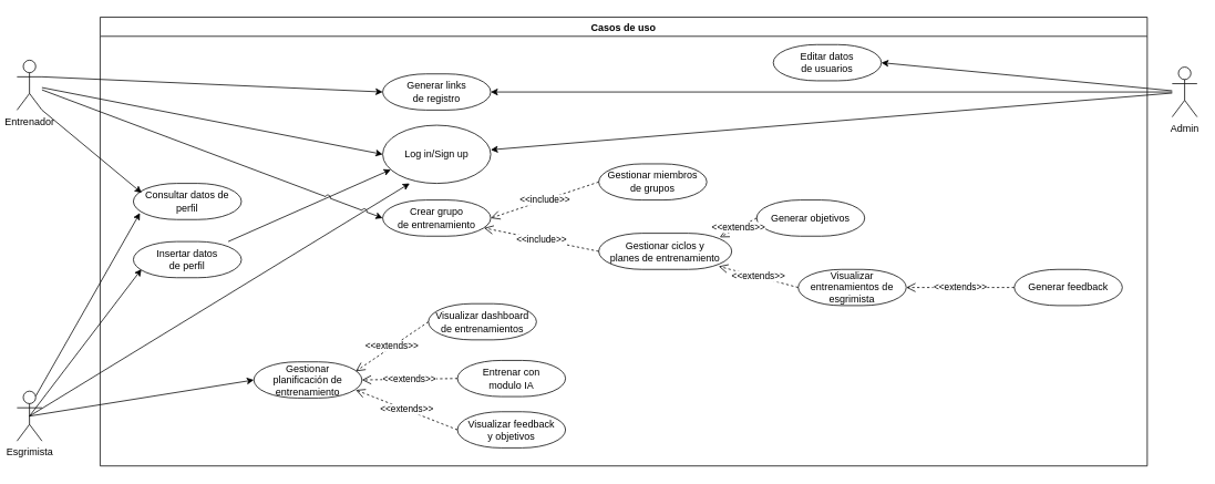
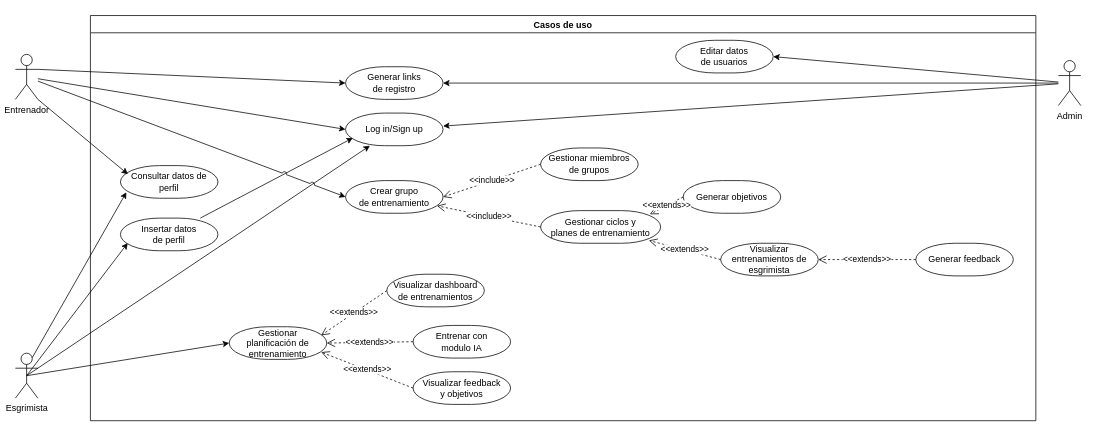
  <mxCell id="0" />
  <mxCell id="1" parent="0" />
  <mxCell id="2" value="Casos de uso" style="swimlane;fillStyle=solid;swimlaneFillColor=default;" vertex="1" parent="1"><mxGeometry x="120" y="20" width="1260" height="540" as="geometry"><mxRectangle x="105" y="130" width="100" height="30" as="alternateBounds" /></mxGeometry></mxCell>
- <mxCell id="3" value="Log in/Sign up" style="rounded=1;whiteSpace=wrap;html=1;perimeterSpacing=0;arcSize=120;" vertex="1" parent="2"><mxGeometry x="340" y="130" width="130" height="70" as="geometry" /></mxCell>
- <mxCell id="4" value="Editar datos&lt;br&gt;de usuarios" style="rounded=1;whiteSpace=wrap;html=1;perimeterSpacing=0;arcSize=120;" vertex="1" parent="2"><mxGeometry x="810" y="33" width="130" height="43.5" as="geometry" /></mxCell>
+ <mxCell id="3" value="Log in/Sign up" style="rounded=1;whiteSpace=wrap;html=1;perimeterSpacing=0;arcSize=120;" vertex="1" parent="2"><mxGeometry x="340" y="130" width="130" height="43.5" as="geometry" /></mxCell>
+ <mxCell id="4" value="Editar datos&lt;br&gt;de usuarios" style="rounded=1;whiteSpace=wrap;html=1;perimeterSpacing=0;arcSize=120;" vertex="1" parent="2"><mxGeometry x="780" y="33" width="130" height="43.5" as="geometry" /></mxCell>
  <mxCell id="5" value="Generar links&lt;br&gt;de registro" style="rounded=1;whiteSpace=wrap;html=1;perimeterSpacing=0;arcSize=120;" vertex="1" parent="2"><mxGeometry x="340" y="68.25" width="130" height="43.5" as="geometry" /></mxCell>
  <mxCell id="6" value="Crear grupo&lt;br&gt;de entrenamiento" style="rounded=1;whiteSpace=wrap;html=1;perimeterSpacing=0;arcSize=120;" vertex="1" parent="2"><mxGeometry x="340" y="220" width="130" height="43.5" as="geometry" /></mxCell>
  <mxCell id="7" value="Gestionar miembros&lt;br&gt;de grupos" style="rounded=1;whiteSpace=wrap;html=1;perimeterSpacing=0;arcSize=120;" vertex="1" parent="2"><mxGeometry x="600" y="176.5" width="130" height="43.5" as="geometry" /></mxCell>
  <mxCell id="8" value="Gestionar ciclos y &lt;br&gt;planes de entrenamiento" style="rounded=1;whiteSpace=wrap;html=1;perimeterSpacing=0;arcSize=120;" vertex="1" parent="2"><mxGeometry x="600" y="260" width="160" height="43.5" as="geometry" /></mxCell>
  <mxCell id="9" value="Consultar datos de perfil" style="rounded=1;whiteSpace=wrap;html=1;perimeterSpacing=0;arcSize=120;" vertex="1" parent="2"><mxGeometry x="40" y="200" width="130" height="43.5" as="geometry" /></mxCell>
  <mxCell id="10" value="Gestionar &lt;br&gt;planificación de entrenamiento" style="rounded=1;whiteSpace=wrap;html=1;perimeterSpacing=0;arcSize=120;" vertex="1" parent="2"><mxGeometry x="185" y="414.75" width="130" height="43.5" as="geometry" /></mxCell>
  <mxCell id="11" value="Entrenar con&lt;br&gt;modulo IA" style="rounded=1;whiteSpace=wrap;html=1;perimeterSpacing=0;arcSize=120;" vertex="1" parent="2"><mxGeometry x="430" y="413" width="130" height="43.5" as="geometry" /></mxCell>
  <mxCell id="12" value="Visualizar dashboard&lt;br&gt;de entrenamientos" style="rounded=1;whiteSpace=wrap;html=1;perimeterSpacing=0;arcSize=120;" vertex="1" parent="2"><mxGeometry x="395" y="344.75" width="130" height="43.5" as="geometry" /></mxCell>
  <mxCell id="13" value="Visualizar feedback&lt;br&gt;y objetivos" style="rounded=1;whiteSpace=wrap;html=1;perimeterSpacing=0;arcSize=120;" vertex="1" parent="2"><mxGeometry x="430" y="474.75" width="130" height="43.5" as="geometry" /></mxCell>
  <mxCell id="14" value="Visualizar entrenamientos de&lt;br&gt;esgrimista" style="rounded=1;whiteSpace=wrap;html=1;perimeterSpacing=0;arcSize=120;" vertex="1" parent="2"><mxGeometry x="840" y="303.5" width="130" height="43.5" as="geometry" /></mxCell>
  <mxCell id="15" value="&amp;lt;&amp;lt;include&amp;gt;&amp;gt;" style="endArrow=open;endSize=9;endFill=0;html=1;rounded=0;dashed=1;entryX=1;entryY=0.5;entryDx=0;entryDy=0;exitX=0;exitY=0.5;exitDx=0;exitDy=0;" edge="1" parent="2" source="7" target="6"><mxGeometry width="160" relative="1" as="geometry"><mxPoint x="30" y="550" as="sourcePoint" /><mxPoint x="190" y="550" as="targetPoint" /></mxGeometry></mxCell>
  <mxCell id="16" value="&amp;lt;&amp;lt;include&amp;gt;&amp;gt;" style="endArrow=open;endSize=9;endFill=0;html=1;rounded=0;dashed=1;entryX=0.938;entryY=0.774;entryDx=0;entryDy=0;exitX=0;exitY=0.5;exitDx=0;exitDy=0;entryPerimeter=0;" edge="1" parent="2" source="8" target="6"><mxGeometry width="160" relative="1" as="geometry"><mxPoint x="450" y="326" as="sourcePoint" /><mxPoint x="320" y="372" as="targetPoint" /></mxGeometry></mxCell>
  <mxCell id="17" value="Generar objetivos" style="rounded=1;whiteSpace=wrap;html=1;perimeterSpacing=0;arcSize=120;" vertex="1" parent="2"><mxGeometry x="790" y="220" width="130" height="43.5" as="geometry" /></mxCell>
  <mxCell id="18" value="&amp;lt;&amp;lt;extends&amp;gt;&amp;gt;" style="endArrow=open;endSize=9;endFill=0;html=1;rounded=0;dashed=1;entryX=0.91;entryY=0.112;entryDx=0;entryDy=0;exitX=0;exitY=0.5;exitDx=0;exitDy=0;entryPerimeter=0;" edge="1" parent="2" source="17" target="8"><mxGeometry width="160" relative="1" as="geometry"><mxPoint x="500" y="540" as="sourcePoint" /><mxPoint x="660" y="540" as="targetPoint" /></mxGeometry></mxCell>
  <mxCell id="19" value="&amp;lt;&amp;lt;extends&amp;gt;&amp;gt;" style="endArrow=open;endSize=9;endFill=0;html=1;rounded=0;dashed=1;entryX=0.902;entryY=0.914;entryDx=0;entryDy=0;entryPerimeter=0;exitX=0;exitY=0.5;exitDx=0;exitDy=0;" edge="1" parent="2" source="14" target="8"><mxGeometry width="160" relative="1" as="geometry"><mxPoint x="30" y="520" as="sourcePoint" /><mxPoint x="190" y="520" as="targetPoint" /></mxGeometry></mxCell>
  <mxCell id="20" value="&amp;lt;&amp;lt;extends&amp;gt;&amp;gt;" style="endArrow=open;endSize=9;endFill=0;html=1;rounded=0;dashed=1;entryX=0.943;entryY=0.262;entryDx=0;entryDy=0;exitX=0;exitY=0.5;exitDx=0;exitDy=0;entryPerimeter=0;" edge="1" parent="2" source="12" target="10"><mxGeometry width="160" relative="1" as="geometry"><mxPoint x="-240" y="249" as="sourcePoint" /><mxPoint x="-40" y="250" as="targetPoint" /></mxGeometry></mxCell>
  <mxCell id="21" value="&amp;lt;&amp;lt;extends&amp;gt;&amp;gt;" style="endArrow=open;endSize=9;endFill=0;html=1;rounded=0;dashed=1;entryX=1;entryY=0.5;entryDx=0;entryDy=0;exitX=0;exitY=0.5;exitDx=0;exitDy=0;" edge="1" parent="2" source="11" target="10"><mxGeometry width="160" relative="1" as="geometry"><mxPoint x="-250" y="249" as="sourcePoint" /><mxPoint x="-40" y="250" as="targetPoint" /></mxGeometry></mxCell>
  <mxCell id="22" value="&amp;lt;&amp;lt;extends&amp;gt;&amp;gt;" style="endArrow=open;endSize=9;endFill=0;html=1;rounded=0;dashed=1;entryX=0.943;entryY=0.778;entryDx=0;entryDy=0;entryPerimeter=0;exitX=0;exitY=0.5;exitDx=0;exitDy=0;" edge="1" parent="2" source="13" target="10"><mxGeometry width="160" relative="1" as="geometry"><mxPoint x="-240" y="249" as="sourcePoint" /><mxPoint x="-40" y="250" as="targetPoint" /></mxGeometry></mxCell>
  <mxCell id="23" style="rounded=0;orthogonalLoop=1;jettySize=auto;html=1;jumpStyle=arc;jumpSize=6;" edge="1" parent="1" source="24" target="3"><mxGeometry relative="1" as="geometry" /></mxCell>
  <mxCell id="24" value="Admin" style="shape=umlActor;verticalLabelPosition=bottom;verticalAlign=top;html=1;outlineConnect=0;" vertex="1" parent="1"><mxGeometry x="1410" y="80" width="30" height="60" as="geometry" /></mxCell>
  <mxCell id="25" style="rounded=0;orthogonalLoop=1;jettySize=auto;html=1;jumpStyle=arc;jumpSize=6;entryX=0;entryY=0.5;entryDx=0;entryDy=0;" edge="1" parent="1" source="27" target="3"><mxGeometry relative="1" as="geometry" /></mxCell>
  <mxCell id="26" style="rounded=0;orthogonalLoop=1;jettySize=auto;html=1;exitX=1;exitY=1;exitDx=0;exitDy=0;exitPerimeter=0;entryX=0.077;entryY=0.264;entryDx=0;entryDy=0;entryPerimeter=0;jumpStyle=arc;" edge="1" parent="1" source="27" target="9"><mxGeometry relative="1" as="geometry" /></mxCell>
  <mxCell id="27" value="Entrenador" style="shape=umlActor;verticalLabelPosition=bottom;verticalAlign=top;html=1;outlineConnect=0;" vertex="1" parent="1"><mxGeometry x="20" y="71.75" width="30" height="60" as="geometry" /></mxCell>
  <mxCell id="28" style="rounded=0;orthogonalLoop=1;jettySize=auto;html=1;entryX=0.075;entryY=0.763;entryDx=0;entryDy=0;jumpStyle=arc;jumpSize=6;entryPerimeter=0;" edge="1" parent="1" source="38" target="3"><mxGeometry relative="1" as="geometry" /></mxCell>
  <mxCell id="29" style="rounded=0;orthogonalLoop=1;jettySize=auto;html=1;exitX=0.5;exitY=0.5;exitDx=0;exitDy=0;exitPerimeter=0;entryX=0.25;entryY=1;entryDx=0;entryDy=0;jumpStyle=arc;" edge="1" parent="1" source="31" target="3"><mxGeometry relative="1" as="geometry" /></mxCell>
  <mxCell id="30" style="rounded=0;orthogonalLoop=1;jettySize=auto;html=1;exitX=0.5;exitY=0.5;exitDx=0;exitDy=0;exitPerimeter=0;entryX=0;entryY=0.5;entryDx=0;entryDy=0;jumpStyle=arc;" edge="1" parent="1" source="31" target="10"><mxGeometry relative="1" as="geometry" /></mxCell>
  <mxCell id="31" value="Esgrimista" style="shape=umlActor;verticalLabelPosition=bottom;verticalAlign=top;html=1;outlineConnect=0;" vertex="1" parent="1"><mxGeometry x="20" y="470" width="30" height="60" as="geometry" /></mxCell>
  <mxCell id="32" style="rounded=0;orthogonalLoop=1;jettySize=auto;html=1;entryX=0;entryY=0.5;entryDx=0;entryDy=0;jumpStyle=arc;jumpSize=6;" edge="1" parent="1" source="27" target="6"><mxGeometry relative="1" as="geometry"><mxPoint x="248" y="268" as="sourcePoint" /><mxPoint x="305" y="203" as="targetPoint" /></mxGeometry></mxCell>
  <mxCell id="33" style="rounded=0;orthogonalLoop=1;jettySize=auto;html=1;entryX=1;entryY=0.5;entryDx=0;entryDy=0;jumpStyle=arc;jumpSize=6;" edge="1" parent="1" source="24" target="4"><mxGeometry relative="1" as="geometry"><mxPoint x="80" y="399" as="sourcePoint" /><mxPoint x="150" y="301" as="targetPoint" /></mxGeometry></mxCell>
  <mxCell id="34" style="rounded=0;orthogonalLoop=1;jettySize=auto;html=1;entryX=1;entryY=0.5;entryDx=0;entryDy=0;jumpStyle=arc;jumpSize=6;" edge="1" parent="1" source="24" target="5"><mxGeometry relative="1" as="geometry"><mxPoint x="80" y="157" as="sourcePoint" /><mxPoint x="170" y="137" as="targetPoint" /></mxGeometry></mxCell>
  <mxCell id="35" style="rounded=0;orthogonalLoop=1;jettySize=auto;html=1;entryX=0;entryY=0.5;entryDx=0;entryDy=0;exitX=1;exitY=0.333;exitDx=0;exitDy=0;exitPerimeter=0;jumpStyle=arc;jumpSize=6;" edge="1" parent="1" source="27" target="5"><mxGeometry relative="1" as="geometry"><mxPoint x="80" y="159" as="sourcePoint" /><mxPoint x="260" y="145" as="targetPoint" /></mxGeometry></mxCell>
  <mxCell id="36" style="rounded=0;orthogonalLoop=1;jettySize=auto;html=1;entryX=0.061;entryY=0.817;entryDx=0;entryDy=0;jumpStyle=arc;jumpSize=6;entryPerimeter=0;exitX=0.75;exitY=0.1;exitDx=0;exitDy=0;exitPerimeter=0;" edge="1" parent="1" source="31" target="9"><mxGeometry relative="1" as="geometry"><mxPoint x="70" y="400" as="sourcePoint" /><mxPoint x="340" y="343" as="targetPoint" /></mxGeometry></mxCell>
  <mxCell id="37" value="" style="rounded=0;orthogonalLoop=1;jettySize=auto;html=1;entryX=0.075;entryY=0.763;entryDx=0;entryDy=0;jumpStyle=arc;jumpSize=6;entryPerimeter=0;exitX=0.5;exitY=0.5;exitDx=0;exitDy=0;exitPerimeter=0;" edge="1" parent="1" source="31" target="38"><mxGeometry relative="1" as="geometry"><mxPoint x="70" y="411" as="sourcePoint" /><mxPoint x="470" y="183" as="targetPoint" /></mxGeometry></mxCell>
  <mxCell id="38" value="Insertar datos&lt;br&gt;de perfil" style="rounded=1;whiteSpace=wrap;html=1;perimeterSpacing=0;arcSize=120;" vertex="1" parent="1"><mxGeometry x="160" y="290" width="130" height="43.5" as="geometry" /></mxCell>
  <mxCell id="39" value="Generar feedback" style="rounded=1;whiteSpace=wrap;html=1;perimeterSpacing=0;arcSize=120;" vertex="1" parent="1"><mxGeometry x="1220" y="323.5" width="130" height="43.5" as="geometry" /></mxCell>
  <mxCell id="40" value="&amp;lt;&amp;lt;extends&amp;gt;&amp;gt;" style="endArrow=open;endSize=9;endFill=0;html=1;rounded=0;dashed=1;entryX=1;entryY=0.5;entryDx=0;entryDy=0;exitX=0;exitY=0.5;exitDx=0;exitDy=0;" edge="1" parent="1" source="39" target="14"><mxGeometry width="160" relative="1" as="geometry"><mxPoint x="320" y="540" as="sourcePoint" /><mxPoint x="480" y="540" as="targetPoint" /></mxGeometry></mxCell>
